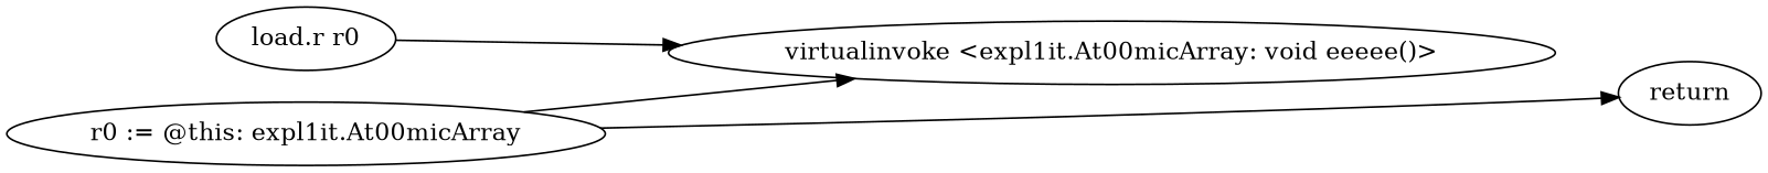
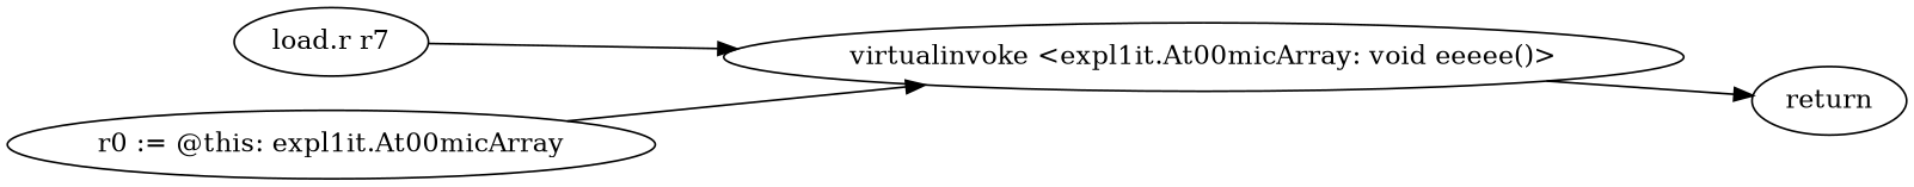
  digraph {
    rankdir=LR
    "r0 := @this: expl1it.At00micArray"
    "virtualinvoke <expl1it.At00micArray: void eeeee()>"
-   "load.r r0"
+   "load.r r0" [label="load.r r7"]
    return
    "r0 := @this: expl1it.At00micArray" -> "virtualinvoke <expl1it.At00micArray: void eeeee()>"
-   "r0 := @this: expl1it.At00micArray" -> return
+   "virtualinvoke <expl1it.At00micArray: void eeeee()>" -> return
    "load.r r0" -> "virtualinvoke <expl1it.At00micArray: void eeeee()>"
  }
